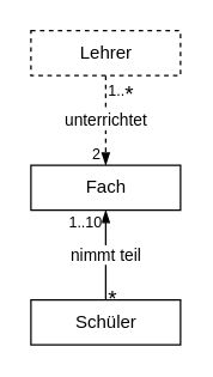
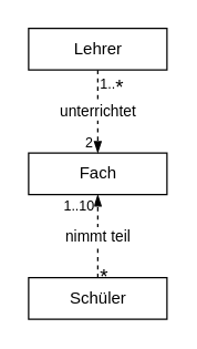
  <mxCell id="0" />
  <mxCell id="1" parent="0" />
  <mxCell id="2" value="Fach" style="html=1;fontStyle=0" parent="1" vertex="1"><mxGeometry x="20" y="110" width="100" height="30" as="geometry" /></mxCell>
  <mxCell id="3" value="unterrichtet" style="endArrow=blockThin;html=1;endFill=1;entryX=0.5;entryY=0;entryDx=0;entryDy=0;exitX=0.5;exitY=1;exitDx=0;exitDy=0;dashed=1;" parent="1" source="10" target="2" edge="1"><mxGeometry relative="1" as="geometry"><mxPoint x="70" y="70" as="sourcePoint" /><mxPoint x="100" y="90" as="targetPoint" /></mxGeometry></mxCell>
  <mxCell id="4" value="1..&lt;font style=&quot;font-size: 16px&quot; size=&quot;1&quot;&gt;&lt;sub style=&quot;font-size: 15px&quot;&gt;*&lt;/sub&gt;&lt;/font&gt;" style="resizable=0;html=1;align=left;verticalAlign=top;labelBackgroundColor=#ffffff;fontSize=10;spacingTop=-8;spacingLeft=0;" parent="3" connectable="0" vertex="1"><mxGeometry x="-1" relative="1" as="geometry" /></mxCell>
  <mxCell id="5" value="2" style="resizable=0;html=1;align=right;verticalAlign=bottom;labelBackgroundColor=#ffffff;fontSize=10;spacingLeft=0;spacing=2;spacingBottom=0;spacingRight=3;spacingTop=0;" parent="3" connectable="0" vertex="1"><mxGeometry x="1" relative="1" as="geometry" /></mxCell>
- <mxCell id="6" value="nimmt teil" style="endArrow=blockThin;html=1;endFill=1;exitX=0.5;exitY=0;exitDx=0;exitDy=0;" parent="1" source="9" target="2" edge="1"><mxGeometry relative="1" as="geometry"><mxPoint x="190" y="120" as="sourcePoint" /><mxPoint x="190" y="180" as="targetPoint" /></mxGeometry></mxCell>
+ <mxCell id="6" value="nimmt teil" style="endArrow=blockThin;html=1;endFill=1;exitX=0.5;exitY=0;exitDx=0;exitDy=0;dashed=1;" parent="1" source="9" target="2" edge="1"><mxGeometry relative="1" as="geometry"><mxPoint x="190" y="120" as="sourcePoint" /><mxPoint x="190" y="180" as="targetPoint" /></mxGeometry></mxCell>
  <mxCell id="7" value="&lt;font style=&quot;font-size: 15px&quot;&gt;*&lt;/font&gt;" style="resizable=0;html=1;align=left;verticalAlign=middle;labelBackgroundColor=#ffffff;fontSize=16;spacingTop=-4;spacingLeft=0;" parent="6" connectable="0" vertex="1"><mxGeometry x="-1" relative="1" as="geometry" /></mxCell>
  <mxCell id="8" value="1..10" style="resizable=0;html=1;align=right;verticalAlign=top;labelBackgroundColor=#ffffff;fontSize=10;spacingLeft=0;spacing=2;spacingBottom=0;spacingRight=2;spacingTop=-4;" parent="6" connectable="0" vertex="1"><mxGeometry x="1" relative="1" as="geometry" /></mxCell>
  <mxCell id="9" value="Schüler" style="html=1;fontStyle=0" parent="1" vertex="1"><mxGeometry x="20" y="200" width="100" height="30" as="geometry" /></mxCell>
- <mxCell id="10" value="Lehrer" style="html=1;fontStyle=0;dashed=1;" parent="1" vertex="1"><mxGeometry x="20" y="20" width="100" height="30" as="geometry" /></mxCell>
+ <mxCell id="10" value="Lehrer" style="html=1;fontStyle=0" parent="1" vertex="1"><mxGeometry x="20" y="20" width="100" height="30" as="geometry" /></mxCell>
